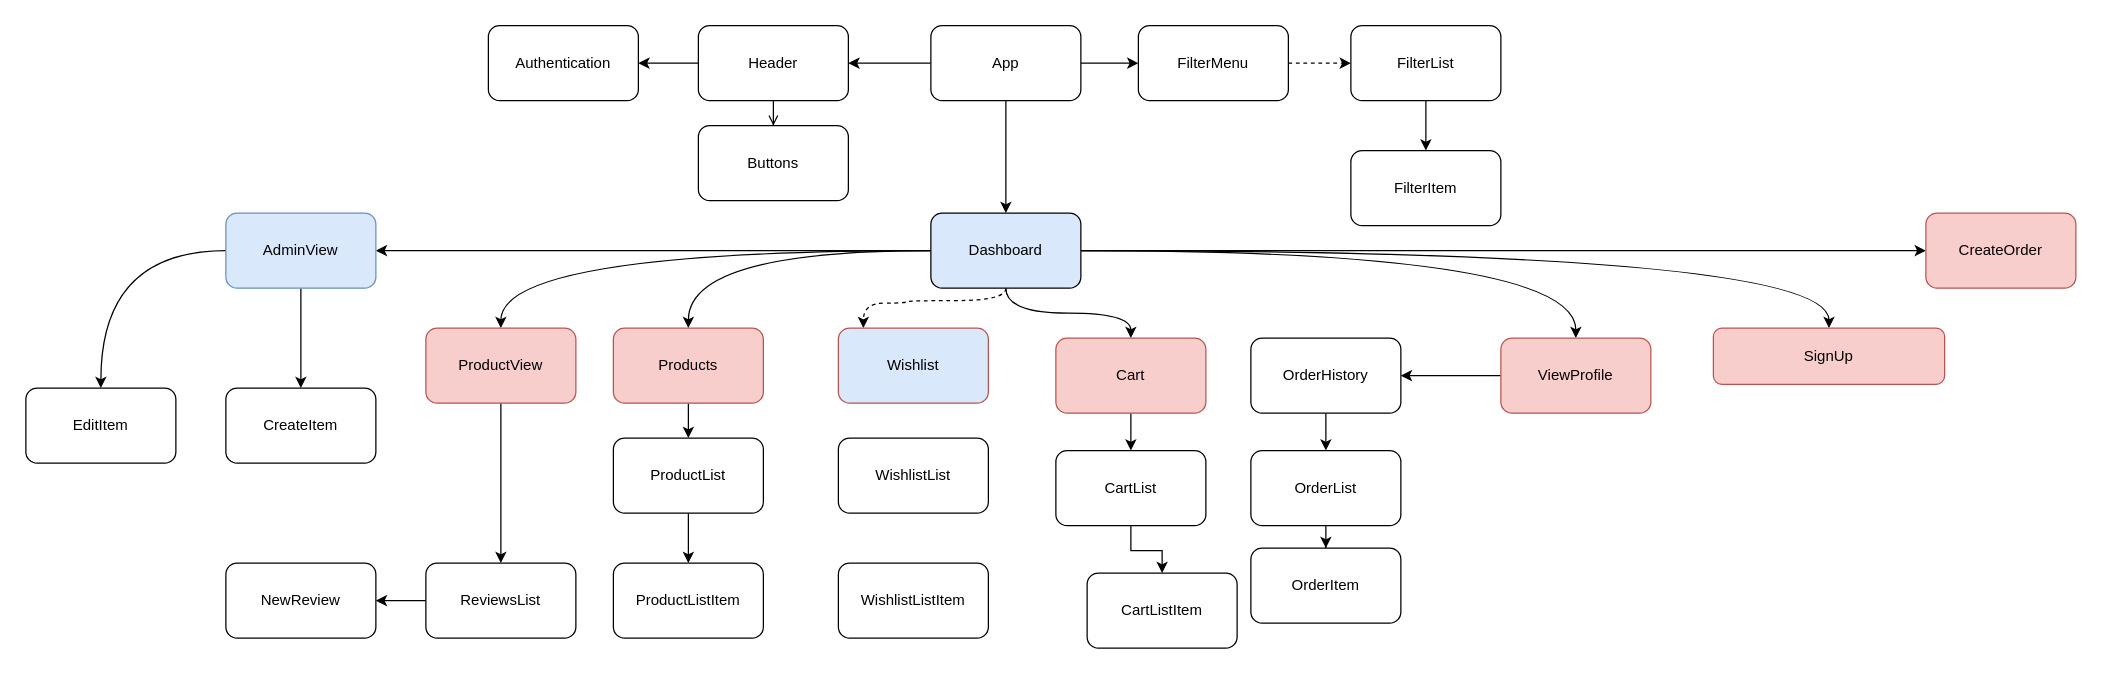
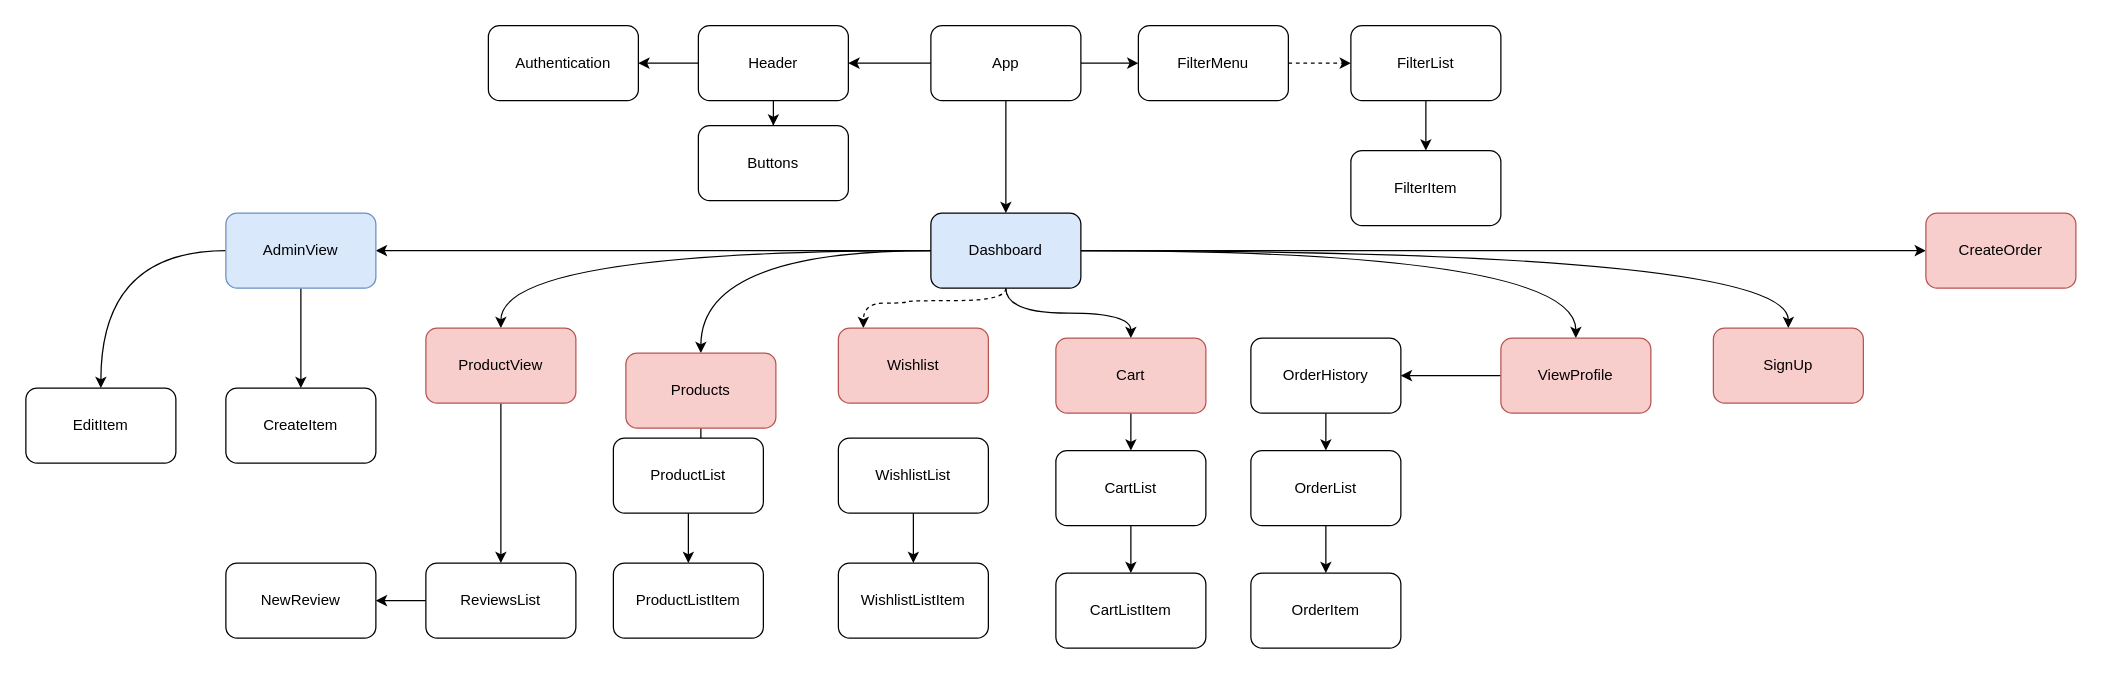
  <mxCell id="0" />
  <mxCell id="1" parent="0" />
  <mxCell id="2" style="edgeStyle=orthogonalEdgeStyle;rounded=0;orthogonalLoop=1;jettySize=auto;html=1;curved=1;" parent="1" source="5" target="8" edge="1"><mxGeometry relative="1" as="geometry" /></mxCell>
  <mxCell id="3" style="edgeStyle=orthogonalEdgeStyle;rounded=0;orthogonalLoop=1;jettySize=auto;html=1;curved=1;" parent="1" source="5" target="17" edge="1"><mxGeometry relative="1" as="geometry" /></mxCell>
  <mxCell id="4" style="edgeStyle=orthogonalEdgeStyle;rounded=0;orthogonalLoop=1;jettySize=auto;html=1;curved=1;" parent="1" source="5" target="19" edge="1"><mxGeometry relative="1" as="geometry" /></mxCell>
  <mxCell id="5" value="App" style="rounded=1;whiteSpace=wrap;html=1;" parent="1" vertex="1"><mxGeometry x="744" y="20" width="120" height="60" as="geometry" /></mxCell>
  <mxCell id="6" value="" style="edgeStyle=orthogonalEdgeStyle;rounded=0;orthogonalLoop=1;jettySize=auto;html=1;" parent="1" source="8" target="34" edge="1"><mxGeometry relative="1" as="geometry" /></mxCell>
- <mxCell id="7" value="" style="edgeStyle=orthogonalEdgeStyle;rounded=0;orthogonalLoop=1;jettySize=auto;html=1;endArrow=open;" parent="1" source="8" target="52" edge="1"><mxGeometry relative="1" as="geometry" /></mxCell>
+ <mxCell id="7" value="" style="edgeStyle=orthogonalEdgeStyle;rounded=0;orthogonalLoop=1;jettySize=auto;html=1;" parent="1" source="8" target="52" edge="1"><mxGeometry relative="1" as="geometry" /></mxCell>
  <mxCell id="8" value="Header" style="rounded=1;whiteSpace=wrap;html=1;" parent="1" vertex="1"><mxGeometry x="558" y="20" width="120" height="60" as="geometry" /></mxCell>
  <mxCell id="9" style="edgeStyle=orthogonalEdgeStyle;rounded=0;orthogonalLoop=1;jettySize=auto;html=1;curved=1;" parent="1" source="17" target="21" edge="1"><mxGeometry relative="1" as="geometry" /></mxCell>
  <mxCell id="10" style="edgeStyle=orthogonalEdgeStyle;rounded=0;orthogonalLoop=1;jettySize=auto;html=1;curved=1;" parent="1" source="17" target="23" edge="1"><mxGeometry relative="1" as="geometry" /></mxCell>
  <mxCell id="11" style="edgeStyle=orthogonalEdgeStyle;rounded=0;orthogonalLoop=1;jettySize=auto;html=1;curved=1;dashed=1;" parent="1" source="17" target="24" edge="1"><mxGeometry relative="1" as="geometry"><Array as="points"><mxPoint x="804" y="240" /><mxPoint x="724" y="240" /><mxPoint x="724" y="242" /><mxPoint x="690" y="242" /></Array></mxGeometry></mxCell>
  <mxCell id="12" style="edgeStyle=orthogonalEdgeStyle;rounded=0;orthogonalLoop=1;jettySize=auto;html=1;curved=1;" parent="1" source="17" target="26" edge="1"><mxGeometry relative="1" as="geometry" /></mxCell>
  <mxCell id="13" value="" style="edgeStyle=orthogonalEdgeStyle;rounded=0;orthogonalLoop=1;jettySize=auto;html=1;curved=1;" parent="1" source="17" target="33" edge="1"><mxGeometry relative="1" as="geometry" /></mxCell>
  <mxCell id="14" value="" style="edgeStyle=orthogonalEdgeStyle;rounded=0;orthogonalLoop=1;jettySize=auto;html=1;curved=1;" parent="1" source="17" target="42" edge="1"><mxGeometry relative="1" as="geometry" /></mxCell>
  <mxCell id="15" value="" style="edgeStyle=orthogonalEdgeStyle;rounded=0;orthogonalLoop=1;jettySize=auto;html=1;" parent="1" source="17" target="45" edge="1"><mxGeometry relative="1" as="geometry" /></mxCell>
  <mxCell id="16" style="edgeStyle=orthogonalEdgeStyle;rounded=0;orthogonalLoop=1;jettySize=auto;html=1;entryX=0.5;entryY=0;entryDx=0;entryDy=0;curved=1;" edge="1" parent="1" source="17" target="54"><mxGeometry relative="1" as="geometry" /></mxCell>
  <mxCell id="17" value="Dashboard" style="rounded=1;whiteSpace=wrap;html=1;fillColor=#dae8fc;" parent="1" vertex="1"><mxGeometry x="744" y="170" width="120" height="60" as="geometry" /></mxCell>
  <mxCell id="18" style="edgeStyle=orthogonalEdgeStyle;rounded=0;orthogonalLoop=1;jettySize=auto;html=1;dashed=1;" parent="1" source="19" target="28" edge="1"><mxGeometry relative="1" as="geometry" /></mxCell>
  <mxCell id="19" value="FilterMenu" style="rounded=1;whiteSpace=wrap;html=1;" parent="1" vertex="1"><mxGeometry x="910" y="20" width="120" height="60" as="geometry" /></mxCell>
  <mxCell id="20" value="" style="edgeStyle=orthogonalEdgeStyle;rounded=0;orthogonalLoop=1;jettySize=auto;html=1;" parent="1" source="21" target="36" edge="1"><mxGeometry relative="1" as="geometry" /></mxCell>
  <mxCell id="21" value="ViewProfile" style="rounded=1;whiteSpace=wrap;html=1;fillColor=#f8cecc;strokeColor=#b85450;" parent="1" vertex="1"><mxGeometry x="1200" y="270" width="120" height="60" as="geometry" /></mxCell>
  <mxCell id="22" value="" style="edgeStyle=orthogonalEdgeStyle;rounded=0;orthogonalLoop=1;jettySize=auto;html=1;" parent="1" source="23" target="47" edge="1"><mxGeometry relative="1" as="geometry" /></mxCell>
- <mxCell id="23" value="Products" style="rounded=1;whiteSpace=wrap;html=1;fillColor=#f8cecc;strokeColor=#b85450;" parent="1" vertex="1"><mxGeometry x="490" y="262" width="120" height="60" as="geometry" /></mxCell>
- <mxCell id="24" value="Wishlist" style="rounded=1;whiteSpace=wrap;html=1;fillColor=#dae8fc;strokeColor=#b85450;" parent="1" vertex="1"><mxGeometry x="670" y="262" width="120" height="60" as="geometry" /></mxCell>
+ <mxCell id="23" value="Products" style="rounded=1;whiteSpace=wrap;html=1;fillColor=#f8cecc;strokeColor=#b85450;" parent="1" vertex="1"><mxGeometry x="500" y="282" width="120" height="60" as="geometry" /></mxCell>
+ <mxCell id="24" value="Wishlist" style="rounded=1;whiteSpace=wrap;html=1;fillColor=#f8cecc;strokeColor=#b85450;" parent="1" vertex="1"><mxGeometry x="670" y="262" width="120" height="60" as="geometry" /></mxCell>
  <mxCell id="25" value="" style="edgeStyle=orthogonalEdgeStyle;rounded=0;orthogonalLoop=1;jettySize=auto;html=1;" parent="1" source="26" target="51" edge="1"><mxGeometry relative="1" as="geometry" /></mxCell>
  <mxCell id="26" value="Cart" style="rounded=1;whiteSpace=wrap;html=1;fillColor=#f8cecc;strokeColor=#b85450;" parent="1" vertex="1"><mxGeometry x="844" y="270" width="120" height="60" as="geometry" /></mxCell>
  <mxCell id="27" value="" style="edgeStyle=orthogonalEdgeStyle;rounded=0;orthogonalLoop=1;jettySize=auto;html=1;" parent="1" source="28" target="31" edge="1"><mxGeometry relative="1" as="geometry" /></mxCell>
  <mxCell id="28" value="FilterList" style="rounded=1;whiteSpace=wrap;html=1;" parent="1" vertex="1"><mxGeometry x="1080" y="20" width="120" height="60" as="geometry" /></mxCell>
  <mxCell id="29" value="ProductListItem" style="rounded=1;whiteSpace=wrap;html=1;" parent="1" vertex="1"><mxGeometry x="490" y="450" width="120" height="60" as="geometry" /></mxCell>
  <mxCell id="30" value="WishlistListItem" style="rounded=1;whiteSpace=wrap;html=1;" parent="1" vertex="1"><mxGeometry x="670" y="450" width="120" height="60" as="geometry" /></mxCell>
  <mxCell id="31" value="FilterItem" style="whiteSpace=wrap;html=1;rounded=1;" parent="1" vertex="1"><mxGeometry x="1080" y="120" width="120" height="60" as="geometry" /></mxCell>
- <mxCell id="32" value="CartListItem" style="whiteSpace=wrap;html=1;rounded=1;" parent="1" vertex="1"><mxGeometry x="869" y="458" width="120" height="60" as="geometry" /></mxCell>
- <mxCell id="33" value="SignUp" style="whiteSpace=wrap;html=1;rounded=1;fillColor=#f8cecc;strokeColor=#b85450;" parent="1" vertex="1"><mxGeometry x="1370" y="262" width="185" height="45" as="geometry" /></mxCell>
+ <mxCell id="32" value="CartListItem" style="whiteSpace=wrap;html=1;rounded=1;" parent="1" vertex="1"><mxGeometry x="844" y="458" width="120" height="60" as="geometry" /></mxCell>
+ <mxCell id="33" value="SignUp" style="whiteSpace=wrap;html=1;rounded=1;fillColor=#f8cecc;strokeColor=#b85450;" parent="1" vertex="1"><mxGeometry x="1370" y="262" width="120" height="60" as="geometry" /></mxCell>
  <mxCell id="34" value="Authentication" style="whiteSpace=wrap;html=1;rounded=1;" parent="1" vertex="1"><mxGeometry y="20" width="120" height="60" as="geometry" x="390" /></mxCell>
  <mxCell id="35" value="" style="edgeStyle=orthogonalEdgeStyle;rounded=0;orthogonalLoop=1;jettySize=auto;html=1;" parent="1" source="36" target="38" edge="1"><mxGeometry relative="1" as="geometry" /></mxCell>
  <mxCell id="36" value="OrderHistory" style="whiteSpace=wrap;html=1;rounded=1;" parent="1" vertex="1"><mxGeometry x="1000" y="270" width="120" height="60" as="geometry" /></mxCell>
  <mxCell id="37" value="" style="edgeStyle=orthogonalEdgeStyle;rounded=0;orthogonalLoop=1;jettySize=auto;html=1;" parent="1" source="38" target="39" edge="1"><mxGeometry relative="1" as="geometry" /></mxCell>
  <mxCell id="38" value="OrderList" style="whiteSpace=wrap;html=1;rounded=1;" parent="1" vertex="1"><mxGeometry x="1000" y="360" width="120" height="60" as="geometry" /></mxCell>
- <mxCell id="39" value="OrderItem" style="whiteSpace=wrap;html=1;rounded=1;" parent="1" vertex="1"><mxGeometry x="1000" y="438" width="120" height="60" as="geometry" /></mxCell>
+ <mxCell id="39" value="OrderItem" style="whiteSpace=wrap;html=1;rounded=1;" parent="1" vertex="1"><mxGeometry x="1000" y="458" width="120" height="60" as="geometry" /></mxCell>
  <mxCell id="40" value="" style="edgeStyle=orthogonalEdgeStyle;rounded=0;orthogonalLoop=1;jettySize=auto;html=1;" parent="1" source="42" target="43" edge="1"><mxGeometry relative="1" as="geometry" /></mxCell>
  <mxCell id="41" value="" style="edgeStyle=orthogonalEdgeStyle;rounded=0;orthogonalLoop=1;jettySize=auto;html=1;curved=1;" parent="1" source="42" target="44" edge="1"><mxGeometry relative="1" as="geometry" /></mxCell>
  <mxCell id="42" value="AdminView" style="whiteSpace=wrap;html=1;rounded=1;fillColor=#dae8fc;strokeColor=#6c8ebf;" parent="1" vertex="1"><mxGeometry x="180" y="170" width="120" height="60" as="geometry" /></mxCell>
  <mxCell id="43" value="CreateItem" style="whiteSpace=wrap;html=1;rounded=1;" parent="1" vertex="1"><mxGeometry x="180" y="310" width="120" height="60" as="geometry" /></mxCell>
  <mxCell id="44" value="EditItem" style="whiteSpace=wrap;html=1;rounded=1;" parent="1" vertex="1"><mxGeometry x="20" y="310" width="120" height="60" as="geometry" /></mxCell>
  <mxCell id="45" value="CreateOrder" style="whiteSpace=wrap;html=1;rounded=1;fillColor=#f8cecc;strokeColor=#b85450;" parent="1" vertex="1"><mxGeometry x="1540" y="170" width="120" height="60" as="geometry" /></mxCell>
  <mxCell id="46" style="edgeStyle=orthogonalEdgeStyle;rounded=0;orthogonalLoop=1;jettySize=auto;html=1;" parent="1" source="47" target="29" edge="1"><mxGeometry relative="1" as="geometry" /></mxCell>
  <mxCell id="47" value="ProductList" style="whiteSpace=wrap;html=1;rounded=1;" parent="1" vertex="1"><mxGeometry x="490" y="350" width="120" height="60" as="geometry" /></mxCell>
+ <mxCell id="48" style="edgeStyle=orthogonalEdgeStyle;rounded=0;orthogonalLoop=1;jettySize=auto;html=1;" parent="1" source="49" target="30" edge="1"><mxGeometry relative="1" as="geometry" /></mxCell>
  <mxCell id="49" value="WishlistList" style="whiteSpace=wrap;html=1;rounded=1;" parent="1" vertex="1"><mxGeometry x="670" y="350" width="120" height="60" as="geometry" /></mxCell>
  <mxCell id="50" style="edgeStyle=orthogonalEdgeStyle;rounded=0;orthogonalLoop=1;jettySize=auto;html=1;" parent="1" source="51" target="32" edge="1"><mxGeometry relative="1" as="geometry" /></mxCell>
  <mxCell id="51" value="CartList" style="whiteSpace=wrap;html=1;rounded=1;" parent="1" vertex="1"><mxGeometry x="844" y="360" width="120" height="60" as="geometry" /></mxCell>
  <mxCell id="52" value="Buttons" style="whiteSpace=wrap;html=1;rounded=1;" parent="1" vertex="1"><mxGeometry x="558" y="100" width="120" height="60" as="geometry" /></mxCell>
  <mxCell id="53" style="edgeStyle=orthogonalEdgeStyle;rounded=0;orthogonalLoop=1;jettySize=auto;html=1;entryX=0.5;entryY=0;entryDx=0;entryDy=0;" edge="1" parent="1" source="54" target="56"><mxGeometry relative="1" as="geometry" /></mxCell>
  <mxCell id="54" value="ProductView" style="rounded=1;whiteSpace=wrap;html=1;fillColor=#f8cecc;strokeColor=#b85450;" vertex="1" parent="1"><mxGeometry x="340" y="262" width="120" height="60" as="geometry" /></mxCell>
  <mxCell id="55" style="edgeStyle=orthogonalEdgeStyle;rounded=0;orthogonalLoop=1;jettySize=auto;html=1;entryX=1;entryY=0.5;entryDx=0;entryDy=0;" edge="1" parent="1" source="56" target="57"><mxGeometry relative="1" as="geometry" /></mxCell>
  <mxCell id="56" value="ReviewsList" style="rounded=1;whiteSpace=wrap;html=1;" vertex="1" parent="1"><mxGeometry x="340" y="450" width="120" height="60" as="geometry" /></mxCell>
  <mxCell id="57" value="NewReview" style="rounded=1;whiteSpace=wrap;html=1;" vertex="1" parent="1"><mxGeometry x="180" y="450" width="120" height="60" as="geometry" /></mxCell>
